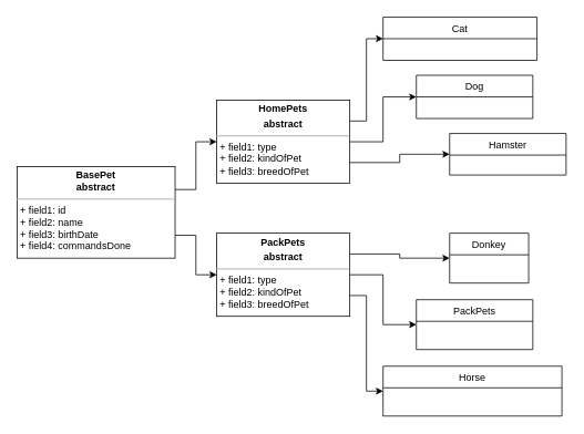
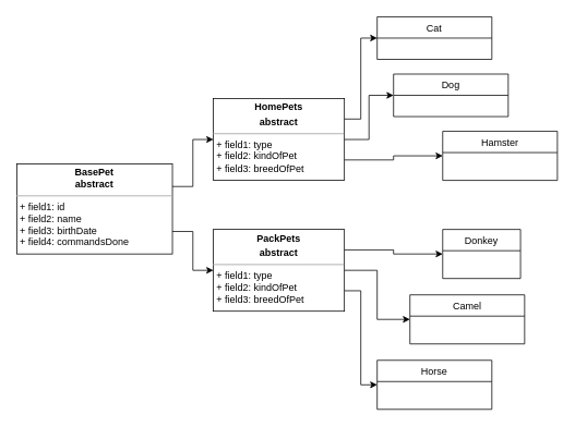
  <mxCell id="0" />
  <mxCell id="1" parent="0" />
  <mxCell id="2" style="edgeStyle=orthogonalEdgeStyle;rounded=0;orthogonalLoop=1;jettySize=auto;html=1;exitX=1;exitY=0.75;exitDx=0;exitDy=0;entryX=0;entryY=0.5;entryDx=0;entryDy=0;" parent="1" source="4" target="12" edge="1"><mxGeometry relative="1" as="geometry" /></mxCell>
  <mxCell id="3" style="edgeStyle=orthogonalEdgeStyle;rounded=0;orthogonalLoop=1;jettySize=auto;html=1;exitX=1;exitY=0.25;exitDx=0;exitDy=0;entryX=0;entryY=0.5;entryDx=0;entryDy=0;" parent="1" source="4" target="8" edge="1"><mxGeometry relative="1" as="geometry" /></mxCell>
  <mxCell id="4" value="&lt;p style=&quot;margin:0px;margin-top:4px;text-align:center;&quot;&gt;&lt;b&gt;BasePet&lt;br&gt;abstract&lt;/b&gt;&lt;/p&gt;&lt;hr size=&quot;1&quot;&gt;&lt;p style=&quot;margin:0px;margin-left:4px;&quot;&gt;+ field1: id&lt;br&gt;+ field2: name&lt;/p&gt;&lt;p style=&quot;margin:0px;margin-left:4px;&quot;&gt;+ field3: birthDate&lt;/p&gt;&lt;p style=&quot;margin:0px;margin-left:4px;&quot;&gt;+ field4: commandsDone&lt;/p&gt;" style="verticalAlign=top;align=left;overflow=fill;fontSize=12;fontFamily=Helvetica;html=1;" parent="1" vertex="1"><mxGeometry x="20" y="200" width="190" height="110" as="geometry" /></mxCell>
  <mxCell id="5" style="edgeStyle=orthogonalEdgeStyle;rounded=0;orthogonalLoop=1;jettySize=auto;html=1;exitX=1;exitY=0.25;exitDx=0;exitDy=0;entryX=0;entryY=0.5;entryDx=0;entryDy=0;" parent="1" source="8" target="14" edge="1"><mxGeometry relative="1" as="geometry" /></mxCell>
  <mxCell id="6" style="edgeStyle=orthogonalEdgeStyle;rounded=0;orthogonalLoop=1;jettySize=auto;html=1;exitX=1;exitY=0.5;exitDx=0;exitDy=0;entryX=0;entryY=0.5;entryDx=0;entryDy=0;" parent="1" source="8" target="15" edge="1"><mxGeometry relative="1" as="geometry" /></mxCell>
  <mxCell id="7" style="edgeStyle=orthogonalEdgeStyle;rounded=0;orthogonalLoop=1;jettySize=auto;html=1;exitX=1;exitY=0.75;exitDx=0;exitDy=0;entryX=0;entryY=0.5;entryDx=0;entryDy=0;" parent="1" source="8" target="16" edge="1"><mxGeometry relative="1" as="geometry" /></mxCell>
  <mxCell id="8" value="&lt;p style=&quot;margin:0px;margin-top:4px;text-align:center;&quot;&gt;&lt;b&gt;HomePets&lt;/b&gt;&lt;/p&gt;&lt;p style=&quot;margin:0px;margin-top:4px;text-align:center;&quot;&gt;&lt;b&gt;abstract&lt;/b&gt;&lt;/p&gt;&lt;hr size=&quot;1&quot;&gt;&lt;p style=&quot;margin:0px;margin-left:4px;&quot;&gt;+ field1: type&lt;/p&gt;&lt;p style=&quot;margin:0px;margin-left:4px;&quot;&gt;+ field2: kindOfPet&lt;/p&gt;&lt;p style=&quot;margin:0px;margin-left:4px;&quot;&gt;+ field3: breedOfPet&lt;/p&gt;" style="verticalAlign=top;align=left;overflow=fill;fontSize=12;fontFamily=Helvetica;html=1;glass=0;shadow=0;imageHeight=24;imageAspect=1;" parent="1" vertex="1"><mxGeometry x="260" y="120" width="160" height="100" as="geometry" /></mxCell>
  <mxCell id="9" style="edgeStyle=orthogonalEdgeStyle;rounded=0;orthogonalLoop=1;jettySize=auto;html=1;exitX=1;exitY=0.25;exitDx=0;exitDy=0;entryX=0;entryY=0.5;entryDx=0;entryDy=0;" parent="1" source="12" target="19" edge="1"><mxGeometry relative="1" as="geometry" /></mxCell>
  <mxCell id="10" style="edgeStyle=orthogonalEdgeStyle;rounded=0;orthogonalLoop=1;jettySize=auto;html=1;exitX=1;exitY=0.5;exitDx=0;exitDy=0;entryX=0;entryY=0.5;entryDx=0;entryDy=0;" parent="1" source="12" target="18" edge="1"><mxGeometry relative="1" as="geometry" /></mxCell>
  <mxCell id="11" style="edgeStyle=orthogonalEdgeStyle;rounded=0;orthogonalLoop=1;jettySize=auto;html=1;exitX=1;exitY=0.75;exitDx=0;exitDy=0;entryX=0;entryY=0.5;entryDx=0;entryDy=0;" parent="1" source="12" target="17" edge="1"><mxGeometry relative="1" as="geometry" /></mxCell>
  <mxCell id="12" value="&lt;p style=&quot;margin:0px;margin-top:4px;text-align:center;&quot;&gt;&lt;b&gt;PackPets&lt;/b&gt;&lt;/p&gt;&lt;p style=&quot;margin:0px;margin-top:4px;text-align:center;&quot;&gt;&lt;b&gt;abstract&lt;/b&gt;&lt;/p&gt;&lt;hr size=&quot;1&quot;&gt;&lt;p style=&quot;margin:0px;margin-left:4px;&quot;&gt;+ field1: type&lt;/p&gt;&lt;p style=&quot;margin:0px;margin-left:4px;&quot;&gt;+ field2: kindOfPet&lt;/p&gt;&lt;p style=&quot;margin:0px;margin-left:4px;&quot;&gt;+ field3: breedOfPet&lt;/p&gt;" style="verticalAlign=top;align=left;overflow=fill;fontSize=12;fontFamily=Helvetica;html=1;glass=0;shadow=0;imageHeight=24;imageAspect=1;" parent="1" vertex="1"><mxGeometry x="260" y="280" width="160" height="100" as="geometry" /></mxCell>
  <mxCell id="13" style="edgeStyle=orthogonalEdgeStyle;rounded=0;orthogonalLoop=1;jettySize=auto;html=1;exitX=0.5;exitY=1;exitDx=0;exitDy=0;" parent="1" edge="1"><mxGeometry relative="1" as="geometry"><mxPoint x="555" y="360" as="sourcePoint" /><mxPoint x="555" y="360" as="targetPoint" /></mxGeometry></mxCell>
- <mxCell id="14" value="Cat" style="swimlane;fontStyle=0;childLayout=stackLayout;horizontal=1;startSize=26;fillColor=none;horizontalStack=0;resizeParent=1;resizeParentMax=0;resizeLast=0;collapsible=1;marginBottom=0;shadow=0;glass=0;sketch=0;" parent="1" vertex="1"><mxGeometry x="460" y="20" width="185" height="52" as="geometry" /></mxCell>
- <mxCell id="15" value="Dog" style="swimlane;fontStyle=0;childLayout=stackLayout;horizontal=1;startSize=26;fillColor=none;horizontalStack=0;resizeParent=1;resizeParentMax=0;resizeLast=0;collapsible=1;marginBottom=0;shadow=0;glass=0;sketch=0;" parent="1" vertex="1"><mxGeometry x="500" y="90" width="140" height="52" as="geometry" /></mxCell>
- <mxCell id="16" value="Hamster" style="swimlane;fontStyle=0;childLayout=stackLayout;horizontal=1;startSize=26;fillColor=none;horizontalStack=0;resizeParent=1;resizeParentMax=0;resizeLast=0;collapsible=1;marginBottom=0;shadow=0;glass=0;sketch=0;" parent="1" vertex="1"><mxGeometry x="540" y="160" width="140" height="50" as="geometry" /></mxCell>
- <mxCell id="17" value="Horse" style="swimlane;fontStyle=0;childLayout=stackLayout;horizontal=1;startSize=26;fillColor=none;horizontalStack=0;resizeParent=1;resizeParentMax=0;resizeLast=0;collapsible=1;marginBottom=0;shadow=0;glass=0;sketch=0;" parent="1" vertex="1"><mxGeometry x="460" y="440" width="215" height="60" as="geometry" /></mxCell>
- <mxCell id="18" value="PackPets" style="swimlane;fontStyle=0;childLayout=stackLayout;horizontal=1;startSize=26;fillColor=none;horizontalStack=0;resizeParent=1;resizeParentMax=0;resizeLast=0;collapsible=1;marginBottom=0;shadow=0;glass=0;sketch=0;" parent="1" vertex="1"><mxGeometry x="500" y="360" width="140" height="60" as="geometry" /></mxCell>
+ <mxCell id="14" value="Cat" style="swimlane;fontStyle=0;childLayout=stackLayout;horizontal=1;startSize=26;fillColor=none;horizontalStack=0;resizeParent=1;resizeParentMax=0;resizeLast=0;collapsible=1;marginBottom=0;shadow=0;glass=0;sketch=0;" parent="1" vertex="1"><mxGeometry x="460" y="20" width="140" height="52" as="geometry" /></mxCell>
+ <mxCell id="15" value="Dog" style="swimlane;fontStyle=0;childLayout=stackLayout;horizontal=1;startSize=26;fillColor=none;horizontalStack=0;resizeParent=1;resizeParentMax=0;resizeLast=0;collapsible=1;marginBottom=0;shadow=0;glass=0;sketch=0;" parent="1" vertex="1"><mxGeometry x="480" y="90" width="140" height="52" as="geometry" /></mxCell>
+ <mxCell id="16" value="Hamster" style="swimlane;fontStyle=0;childLayout=stackLayout;horizontal=1;startSize=26;fillColor=none;horizontalStack=0;resizeParent=1;resizeParentMax=0;resizeLast=0;collapsible=1;marginBottom=0;shadow=0;glass=0;sketch=0;" parent="1" vertex="1"><mxGeometry x="540" y="160" width="140" height="60" as="geometry" /></mxCell>
+ <mxCell id="17" value="Horse" style="swimlane;fontStyle=0;childLayout=stackLayout;horizontal=1;startSize=26;fillColor=none;horizontalStack=0;resizeParent=1;resizeParentMax=0;resizeLast=0;collapsible=1;marginBottom=0;shadow=0;glass=0;sketch=0;" parent="1" vertex="1"><mxGeometry x="460" y="440" width="140" height="60" as="geometry" /></mxCell>
+ <mxCell id="18" value="Camel" style="swimlane;fontStyle=0;childLayout=stackLayout;horizontal=1;startSize=26;fillColor=none;horizontalStack=0;resizeParent=1;resizeParentMax=0;resizeLast=0;collapsible=1;marginBottom=0;shadow=0;glass=0;sketch=0;" parent="1" vertex="1"><mxGeometry x="500" y="360" width="140" height="60" as="geometry" /></mxCell>
  <mxCell id="19" value="Donkey" style="swimlane;fontStyle=0;childLayout=stackLayout;horizontal=1;startSize=26;fillColor=none;horizontalStack=0;resizeParent=1;resizeParentMax=0;resizeLast=0;collapsible=1;marginBottom=0;shadow=0;glass=0;sketch=0;" parent="1" vertex="1"><mxGeometry x="540" y="280" width="95" height="60" as="geometry" /></mxCell>
